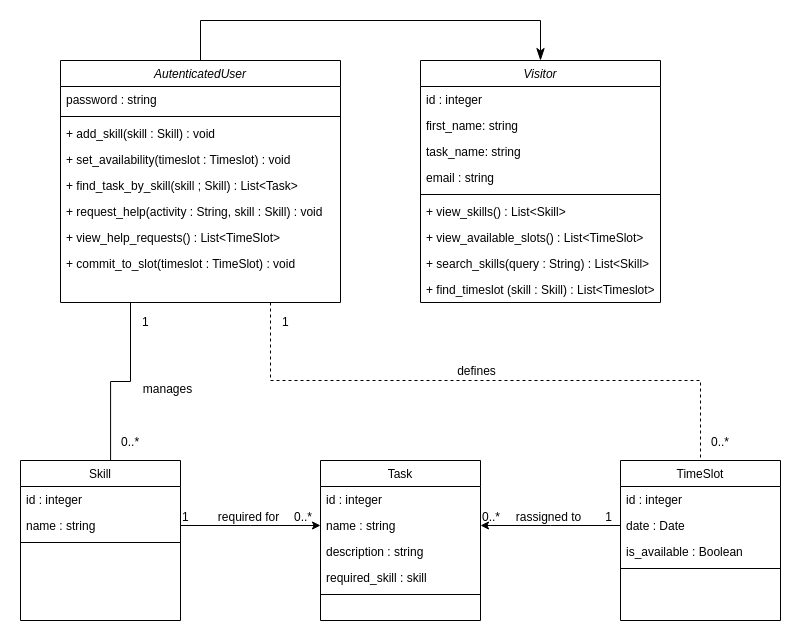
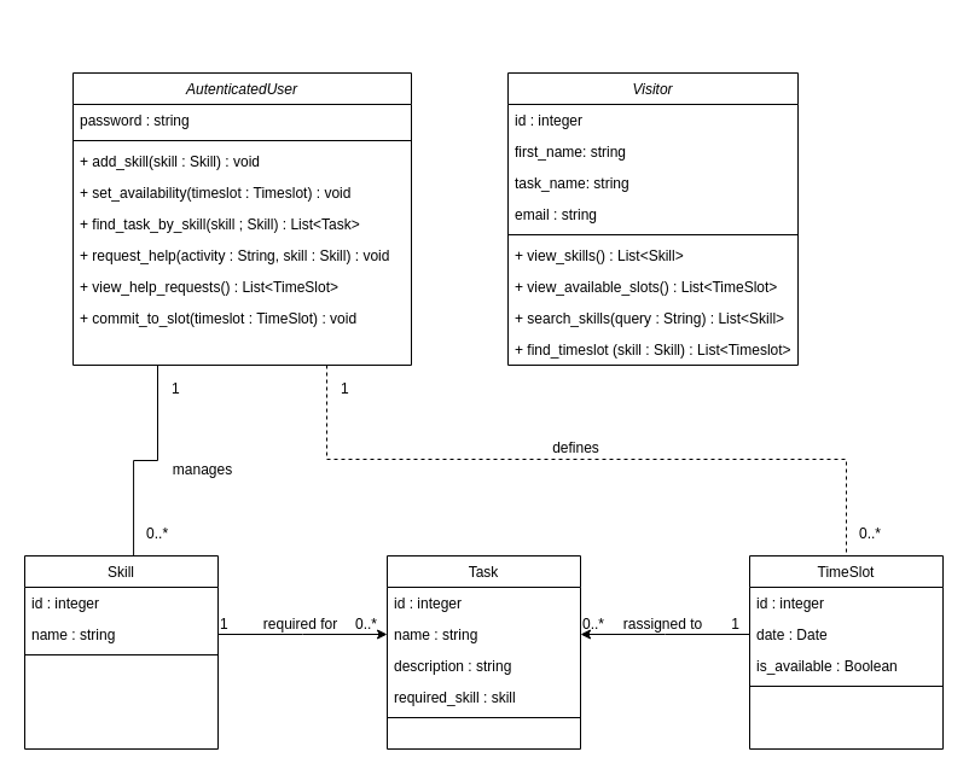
  <mxCell id="0" />
  <mxCell id="1" parent="0" />
  <mxCell id="2" value="Visitor" style="swimlane;fontStyle=2;align=center;verticalAlign=top;childLayout=stackLayout;horizontal=1;startSize=26;horizontalStack=0;resizeParent=1;resizeLast=0;collapsible=1;marginBottom=0;rounded=0;shadow=0;strokeWidth=1;" parent="1" vertex="1"><mxGeometry x="420" y="60" width="240" height="242" as="geometry"><mxRectangle x="230" y="140" width="160" height="26" as="alternateBounds" /></mxGeometry></mxCell>
  <mxCell id="3" value="id : integer" style="text;align=left;verticalAlign=top;spacingLeft=4;spacingRight=4;overflow=hidden;rotatable=0;points=[[0,0.5],[1,0.5]];portConstraint=eastwest;" parent="2" vertex="1"><mxGeometry y="26" width="240" height="26" as="geometry" /></mxCell>
  <mxCell id="4" value="first_name: string" style="text;align=left;verticalAlign=top;spacingLeft=4;spacingRight=4;overflow=hidden;rotatable=0;points=[[0,0.5],[1,0.5]];portConstraint=eastwest;rounded=0;shadow=0;html=0;" parent="2" vertex="1"><mxGeometry y="52" width="240" height="26" as="geometry" /></mxCell>
  <mxCell id="5" value="task_name: string" style="text;align=left;verticalAlign=top;spacingLeft=4;spacingRight=4;overflow=hidden;rotatable=0;points=[[0,0.5],[1,0.5]];portConstraint=eastwest;rounded=0;shadow=0;html=0;" vertex="1" parent="2"><mxGeometry y="78" width="240" height="26" as="geometry" /></mxCell>
  <mxCell id="6" value="email : string" style="text;align=left;verticalAlign=top;spacingLeft=4;spacingRight=4;overflow=hidden;rotatable=0;points=[[0,0.5],[1,0.5]];portConstraint=eastwest;rounded=0;shadow=0;html=0;" parent="2" vertex="1"><mxGeometry y="104" width="240" height="26" as="geometry" /></mxCell>
  <mxCell id="7" value="" style="line;html=1;strokeWidth=1;align=left;verticalAlign=middle;spacingTop=-1;spacingLeft=3;spacingRight=3;rotatable=0;labelPosition=right;points=[];portConstraint=eastwest;" parent="2" vertex="1"><mxGeometry y="130" width="240" height="8" as="geometry" /></mxCell>
  <mxCell id="8" value="+ view_skills() : List&lt;Skill&gt;" style="text;align=left;verticalAlign=top;spacingLeft=4;spacingRight=4;overflow=hidden;rotatable=0;points=[[0,0.5],[1,0.5]];portConstraint=eastwest;" parent="2" vertex="1"><mxGeometry y="138" width="240" height="26" as="geometry" /></mxCell>
  <mxCell id="9" value="+ view_available_slots() : List&lt;TimeSlot&gt;" style="text;align=left;verticalAlign=top;spacingLeft=4;spacingRight=4;overflow=hidden;rotatable=0;points=[[0,0.5],[1,0.5]];portConstraint=eastwest;" vertex="1" parent="2"><mxGeometry y="164" width="240" height="26" as="geometry" /></mxCell>
  <mxCell id="10" value="+ search_skills(query : String) : List&lt;Skill&gt;" style="text;align=left;verticalAlign=top;spacingLeft=4;spacingRight=4;overflow=hidden;rotatable=0;points=[[0,0.5],[1,0.5]];portConstraint=eastwest;" vertex="1" parent="2"><mxGeometry y="190" width="240" height="26" as="geometry" /></mxCell>
  <mxCell id="11" value="+ find_timeslot (skill : Skill) : List&lt;Timeslot&gt;" style="text;align=left;verticalAlign=top;spacingLeft=4;spacingRight=4;overflow=hidden;rotatable=0;points=[[0,0.5],[1,0.5]];portConstraint=eastwest;" vertex="1" parent="2"><mxGeometry y="216" width="240" height="26" as="geometry" /></mxCell>
  <mxCell id="12" value="Skill" style="swimlane;fontStyle=0;align=center;verticalAlign=top;childLayout=stackLayout;horizontal=1;startSize=26;horizontalStack=0;resizeParent=1;resizeLast=0;collapsible=1;marginBottom=0;rounded=0;shadow=0;strokeWidth=1;" parent="1" vertex="1"><mxGeometry x="20" y="460" width="160" height="160" as="geometry"><mxRectangle x="130" y="380" width="160" height="26" as="alternateBounds" /></mxGeometry></mxCell>
  <mxCell id="13" value="id : integer" style="text;align=left;verticalAlign=top;spacingLeft=4;spacingRight=4;overflow=hidden;rotatable=0;points=[[0,0.5],[1,0.5]];portConstraint=eastwest;" parent="12" vertex="1"><mxGeometry y="26" width="160" height="26" as="geometry" /></mxCell>
  <mxCell id="14" value="name : string" style="text;align=left;verticalAlign=top;spacingLeft=4;spacingRight=4;overflow=hidden;rotatable=0;points=[[0,0.5],[1,0.5]];portConstraint=eastwest;rounded=0;shadow=0;html=0;" parent="12" vertex="1"><mxGeometry y="52" width="160" height="26" as="geometry" /></mxCell>
  <mxCell id="15" value="" style="line;html=1;strokeWidth=1;align=left;verticalAlign=middle;spacingTop=-1;spacingLeft=3;spacingRight=3;rotatable=0;labelPosition=right;points=[];portConstraint=eastwest;" parent="12" vertex="1"><mxGeometry y="78" width="160" height="8" as="geometry" /></mxCell>
  <mxCell id="16" value="AutenticatedUser" style="swimlane;fontStyle=2;align=center;verticalAlign=top;childLayout=stackLayout;horizontal=1;startSize=26;horizontalStack=0;resizeParent=1;resizeLast=0;collapsible=1;marginBottom=0;rounded=0;shadow=0;strokeWidth=1;" vertex="1" parent="1"><mxGeometry x="60" y="60" width="280" height="242" as="geometry"><mxRectangle x="230" y="140" width="160" height="26" as="alternateBounds" /></mxGeometry></mxCell>
  <mxCell id="17" value="password : string" style="text;align=left;verticalAlign=top;spacingLeft=4;spacingRight=4;overflow=hidden;rotatable=0;points=[[0,0.5],[1,0.5]];portConstraint=eastwest;" vertex="1" parent="16"><mxGeometry y="26" width="280" height="26" as="geometry" /></mxCell>
  <mxCell id="18" value="" style="line;html=1;strokeWidth=1;align=left;verticalAlign=middle;spacingTop=-1;spacingLeft=3;spacingRight=3;rotatable=0;labelPosition=right;points=[];portConstraint=eastwest;" vertex="1" parent="16"><mxGeometry y="52" width="280" height="8" as="geometry" /></mxCell>
  <mxCell id="19" value="+ add_skill(skill : Skill) : void" style="text;align=left;verticalAlign=top;spacingLeft=4;spacingRight=4;overflow=hidden;rotatable=0;points=[[0,0.5],[1,0.5]];portConstraint=eastwest;" vertex="1" parent="16"><mxGeometry y="60" width="280" height="26" as="geometry" /></mxCell>
  <mxCell id="20" value="+ set_availability(timeslot : Timeslot) : void" style="text;align=left;verticalAlign=top;spacingLeft=4;spacingRight=4;overflow=hidden;rotatable=0;points=[[0,0.5],[1,0.5]];portConstraint=eastwest;" vertex="1" parent="16"><mxGeometry y="86" width="280" height="26" as="geometry" /></mxCell>
  <mxCell id="21" value="+ find_task_by_skill(skill ; Skill) : List&lt;Task&gt;" style="text;align=left;verticalAlign=top;spacingLeft=4;spacingRight=4;overflow=hidden;rotatable=0;points=[[0,0.5],[1,0.5]];portConstraint=eastwest;" vertex="1" parent="16"><mxGeometry y="112" width="280" height="26" as="geometry" /></mxCell>
  <mxCell id="22" value="+ request_help(activity : String, skill : Skill) : void" style="text;align=left;verticalAlign=top;spacingLeft=4;spacingRight=4;overflow=hidden;rotatable=0;points=[[0,0.5],[1,0.5]];portConstraint=eastwest;" vertex="1" parent="16"><mxGeometry y="138" width="280" height="26" as="geometry" /></mxCell>
  <mxCell id="23" value="+ view_help_requests() : List&lt;TimeSlot&gt;" style="text;align=left;verticalAlign=top;spacingLeft=4;spacingRight=4;overflow=hidden;rotatable=0;points=[[0,0.5],[1,0.5]];portConstraint=eastwest;" vertex="1" parent="16"><mxGeometry y="164" width="280" height="26" as="geometry" /></mxCell>
  <mxCell id="24" value="+ commit_to_slot(timeslot : TimeSlot) : void" style="text;align=left;verticalAlign=top;spacingLeft=4;spacingRight=4;overflow=hidden;rotatable=0;points=[[0,0.5],[1,0.5]];portConstraint=eastwest;" vertex="1" parent="16"><mxGeometry y="190" width="280" height="26" as="geometry" /></mxCell>
  <mxCell id="25" value="TimeSlot" style="swimlane;fontStyle=0;align=center;verticalAlign=top;childLayout=stackLayout;horizontal=1;startSize=26;horizontalStack=0;resizeParent=1;resizeLast=0;collapsible=1;marginBottom=0;rounded=0;shadow=0;strokeWidth=1;" vertex="1" parent="1"><mxGeometry x="620" y="460" width="160" height="160" as="geometry"><mxRectangle x="130" y="380" width="160" height="26" as="alternateBounds" /></mxGeometry></mxCell>
  <mxCell id="26" value="id : integer" style="text;align=left;verticalAlign=top;spacingLeft=4;spacingRight=4;overflow=hidden;rotatable=0;points=[[0,0.5],[1,0.5]];portConstraint=eastwest;" vertex="1" parent="25"><mxGeometry y="26" width="160" height="26" as="geometry" /></mxCell>
  <mxCell id="27" value="date : Date" style="text;align=left;verticalAlign=top;spacingLeft=4;spacingRight=4;overflow=hidden;rotatable=0;points=[[0,0.5],[1,0.5]];portConstraint=eastwest;rounded=0;shadow=0;html=0;" vertex="1" parent="25"><mxGeometry y="52" width="160" height="26" as="geometry" /></mxCell>
  <mxCell id="28" value="is_available : Boolean" style="text;align=left;verticalAlign=top;spacingLeft=4;spacingRight=4;overflow=hidden;rotatable=0;points=[[0,0.5],[1,0.5]];portConstraint=eastwest;rounded=0;shadow=0;html=0;" vertex="1" parent="25"><mxGeometry y="78" width="160" height="26" as="geometry" /></mxCell>
  <mxCell id="29" value="" style="line;html=1;strokeWidth=1;align=left;verticalAlign=middle;spacingTop=-1;spacingLeft=3;spacingRight=3;rotatable=0;labelPosition=right;points=[];portConstraint=eastwest;" vertex="1" parent="25"><mxGeometry y="104" width="160" height="8" as="geometry" /></mxCell>
  <mxCell id="30" value="Task" style="swimlane;fontStyle=0;align=center;verticalAlign=top;childLayout=stackLayout;horizontal=1;startSize=26;horizontalStack=0;resizeParent=1;resizeLast=0;collapsible=1;marginBottom=0;rounded=0;shadow=0;strokeWidth=1;" vertex="1" parent="1"><mxGeometry x="320" y="460" width="160" height="160" as="geometry"><mxRectangle x="130" y="380" width="160" height="26" as="alternateBounds" /></mxGeometry></mxCell>
  <mxCell id="31" value="id : integer" style="text;align=left;verticalAlign=top;spacingLeft=4;spacingRight=4;overflow=hidden;rotatable=0;points=[[0,0.5],[1,0.5]];portConstraint=eastwest;" vertex="1" parent="30"><mxGeometry y="26" width="160" height="26" as="geometry" /></mxCell>
  <mxCell id="32" value="name : string" style="text;align=left;verticalAlign=top;spacingLeft=4;spacingRight=4;overflow=hidden;rotatable=0;points=[[0,0.5],[1,0.5]];portConstraint=eastwest;rounded=0;shadow=0;html=0;" vertex="1" parent="30"><mxGeometry y="52" width="160" height="26" as="geometry" /></mxCell>
  <mxCell id="33" value="description : string" style="text;align=left;verticalAlign=top;spacingLeft=4;spacingRight=4;overflow=hidden;rotatable=0;points=[[0,0.5],[1,0.5]];portConstraint=eastwest;rounded=0;shadow=0;html=0;" vertex="1" parent="30"><mxGeometry y="78" width="160" height="26" as="geometry" /></mxCell>
  <mxCell id="34" value="required_skill : skill" style="text;align=left;verticalAlign=top;spacingLeft=4;spacingRight=4;overflow=hidden;rotatable=0;points=[[0,0.5],[1,0.5]];portConstraint=eastwest;rounded=0;shadow=0;html=0;" vertex="1" parent="30"><mxGeometry y="104" width="160" height="26" as="geometry" /></mxCell>
  <mxCell id="35" value="" style="line;html=1;strokeWidth=1;align=left;verticalAlign=middle;spacingTop=-1;spacingLeft=3;spacingRight=3;rotatable=0;labelPosition=right;points=[];portConstraint=eastwest;" vertex="1" parent="30"><mxGeometry y="130" width="160" height="8" as="geometry" /></mxCell>
- <mxCell id="36" value="" style="endArrow=classicThin;endSize=10;endFill=1;shadow=0;strokeWidth=1;rounded=0;curved=0;edgeStyle=elbowEdgeStyle;elbow=vertical;entryX=0.5;entryY=0;entryDx=0;entryDy=0;exitX=0.5;exitY=0;exitDx=0;exitDy=0;" edge="1" parent="1" source="16" target="2"><mxGeometry width="160" relative="1" as="geometry"><mxPoint x="374" y="108" as="sourcePoint" /><mxPoint x="414" y="-10" as="targetPoint" /><Array as="points"><mxPoint x="390" y="20" /></Array></mxGeometry></mxCell>
  <mxCell id="37" value="" style="endArrow=none;shadow=0;strokeWidth=1;rounded=0;curved=0;endFill=0;edgeStyle=elbowEdgeStyle;elbow=vertical;entryX=0.563;entryY=0;entryDx=0;entryDy=0;entryPerimeter=0;exitX=0.25;exitY=1;exitDx=0;exitDy=0;" edge="1" parent="1" source="16" target="12"><mxGeometry x="0.5" y="41" relative="1" as="geometry"><mxPoint x="250" y="350" as="sourcePoint" /><mxPoint x="340" y="350" as="targetPoint" /><mxPoint x="-40" y="32" as="offset" /></mxGeometry></mxCell>
  <mxCell id="38" value="1" style="resizable=0;align=left;verticalAlign=bottom;labelBackgroundColor=none;fontSize=12;" connectable="0" vertex="1" parent="37"><mxGeometry x="-1" relative="1" as="geometry"><mxPoint x="10" y="28" as="offset" /></mxGeometry></mxCell>
  <mxCell id="39" value="0..*" style="resizable=0;align=right;verticalAlign=bottom;labelBackgroundColor=none;fontSize=12;" connectable="0" vertex="1" parent="37"><mxGeometry x="1" relative="1" as="geometry"><mxPoint x="30" y="-10" as="offset" /></mxGeometry></mxCell>
  <mxCell id="40" value="manages" style="text;html=1;resizable=0;points=[];;align=center;verticalAlign=middle;labelBackgroundColor=none;rounded=0;shadow=0;strokeWidth=1;fontSize=12;" vertex="1" connectable="0" parent="1"><mxGeometry x="240" y="380" as="geometry"><mxPoint x="-74" y="8" as="offset" /></mxGeometry></mxCell>
  <mxCell id="41" value="" style="endArrow=none;shadow=0;strokeWidth=1;rounded=0;curved=0;endFill=0;edgeStyle=elbowEdgeStyle;elbow=vertical;entryX=0.5;entryY=0;entryDx=0;entryDy=0;exitX=0.75;exitY=1;exitDx=0;exitDy=0;dashed=1;" edge="1" parent="1" source="16" target="25"><mxGeometry x="0.5" y="41" relative="1" as="geometry"><mxPoint x="360" y="301" as="sourcePoint" /><mxPoint x="360" y="419" as="targetPoint" /><mxPoint x="-40" y="32" as="offset" /><Array as="points"><mxPoint x="320" y="380" /></Array></mxGeometry></mxCell>
  <mxCell id="42" value="1" style="resizable=0;align=left;verticalAlign=bottom;labelBackgroundColor=none;fontSize=12;" connectable="0" vertex="1" parent="41"><mxGeometry x="-1" relative="1" as="geometry"><mxPoint x="10" y="28" as="offset" /></mxGeometry></mxCell>
  <mxCell id="43" value="0..*" style="resizable=0;align=right;verticalAlign=bottom;labelBackgroundColor=none;fontSize=12;" connectable="0" vertex="1" parent="41"><mxGeometry x="1" relative="1" as="geometry"><mxPoint x="30" y="-10" as="offset" /></mxGeometry></mxCell>
  <mxCell id="44" value="defines" style="text;html=1;resizable=0;points=[];;align=center;verticalAlign=middle;labelBackgroundColor=none;rounded=0;shadow=0;strokeWidth=1;fontSize=12;" vertex="1" connectable="0" parent="41"><mxGeometry x="0.5" y="49" relative="1" as="geometry"><mxPoint x="-158" y="39" as="offset" /></mxGeometry></mxCell>
  <mxCell id="45" value="" style="endArrow=none;shadow=0;strokeWidth=1;rounded=0;curved=0;endFill=0;edgeStyle=elbowEdgeStyle;elbow=vertical;entryX=0;entryY=0.5;entryDx=0;entryDy=0;exitX=1;exitY=0.5;exitDx=0;exitDy=0;startArrow=classic;startFill=1;" edge="1" parent="1" source="32" target="27"><mxGeometry x="0.5" y="41" relative="1" as="geometry"><mxPoint x="500" y="528.5" as="sourcePoint" /><mxPoint x="608" y="528.5" as="targetPoint" /><mxPoint x="-40" y="32" as="offset" /></mxGeometry></mxCell>
  <mxCell id="46" value="0..*" style="resizable=0;align=left;verticalAlign=bottom;labelBackgroundColor=none;fontSize=12;" connectable="0" vertex="1" parent="45"><mxGeometry x="-1" relative="1" as="geometry"><mxPoint as="offset" /></mxGeometry></mxCell>
  <mxCell id="47" value="1" style="resizable=0;align=right;verticalAlign=bottom;labelBackgroundColor=none;fontSize=12;" connectable="0" vertex="1" parent="45"><mxGeometry x="1" relative="1" as="geometry"><mxPoint x="-7" as="offset" /></mxGeometry></mxCell>
  <mxCell id="48" value="rassigned to" style="text;html=1;resizable=0;points=[];;align=center;verticalAlign=middle;labelBackgroundColor=none;rounded=0;shadow=0;strokeWidth=1;fontSize=12;" vertex="1" connectable="0" parent="45"><mxGeometry x="0.5" y="49" relative="1" as="geometry"><mxPoint x="-38" y="40" as="offset" /></mxGeometry></mxCell>
  <mxCell id="49" value="" style="endArrow=classic;shadow=0;strokeWidth=1;rounded=0;curved=0;endFill=1;edgeStyle=elbowEdgeStyle;elbow=vertical;exitX=1;exitY=0.5;exitDx=0;exitDy=0;entryX=0;entryY=0.5;entryDx=0;entryDy=0;startArrow=none;startFill=0;" edge="1" parent="1" source="14" target="32"><mxGeometry x="0.5" y="41" relative="1" as="geometry"><mxPoint x="180" y="620" as="sourcePoint" /><mxPoint x="320" y="621" as="targetPoint" /><mxPoint x="-40" y="32" as="offset" /><Array as="points" /></mxGeometry></mxCell>
  <mxCell id="50" value="1" style="resizable=0;align=left;verticalAlign=bottom;labelBackgroundColor=none;fontSize=12;" connectable="0" vertex="1" parent="49"><mxGeometry x="-1" relative="1" as="geometry"><mxPoint as="offset" /></mxGeometry></mxCell>
  <mxCell id="51" value="0..*" style="resizable=0;align=right;verticalAlign=bottom;labelBackgroundColor=none;fontSize=12;" connectable="0" vertex="1" parent="49"><mxGeometry x="1" relative="1" as="geometry"><mxPoint x="-7" as="offset" /></mxGeometry></mxCell>
  <mxCell id="52" value="required for" style="text;html=1;resizable=0;points=[];;align=center;verticalAlign=middle;labelBackgroundColor=none;rounded=0;shadow=0;strokeWidth=1;fontSize=12;" vertex="1" connectable="0" parent="49"><mxGeometry x="0.5" y="49" relative="1" as="geometry"><mxPoint x="-38" y="40" as="offset" /></mxGeometry></mxCell>
